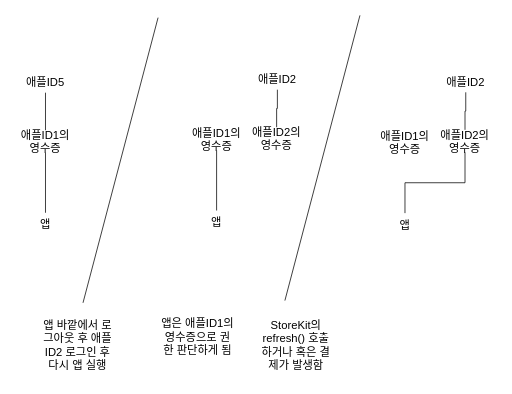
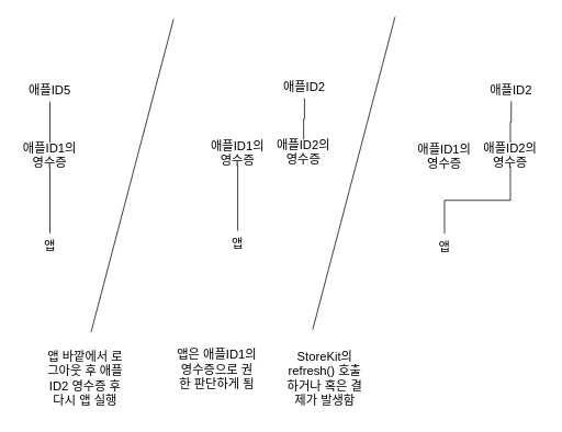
  <mxCell id="0" />
  <mxCell id="1" parent="0" />
  <mxCell id="2" style="edgeStyle=orthogonalEdgeStyle;rounded=0;orthogonalLoop=1;jettySize=auto;html=1;exitX=0.5;exitY=1;exitDx=0;exitDy=0;entryX=0.5;entryY=0;entryDx=0;entryDy=0;endArrow=none;endFill=0;" edge="1" parent="1" source="3" target="4"><mxGeometry relative="1" as="geometry" /></mxCell>
  <mxCell id="3" value="&lt;font style=&quot;font-size: 15px&quot;&gt;애플ID5&lt;/font&gt;" style="text;html=1;strokeColor=none;fillColor=none;align=center;verticalAlign=middle;whiteSpace=wrap;rounded=0;fontSize=15;" vertex="1" parent="1"><mxGeometry x="20" y="93" width="80" height="30" as="geometry" /></mxCell>
  <mxCell id="4" value="&lt;font style=&quot;font-size: 15px&quot;&gt;애플ID1의 영수증&lt;/font&gt;" style="text;html=1;strokeColor=none;fillColor=none;align=center;verticalAlign=middle;whiteSpace=wrap;rounded=0;fontSize=15;" vertex="1" parent="1"><mxGeometry x="20" y="173" width="80" height="30" as="geometry" /></mxCell>
  <mxCell id="5" style="edgeStyle=orthogonalEdgeStyle;rounded=0;orthogonalLoop=1;jettySize=auto;html=1;exitX=0.5;exitY=0;exitDx=0;exitDy=0;entryX=0.5;entryY=1;entryDx=0;entryDy=0;endArrow=none;endFill=0;" edge="1" parent="1" source="6" target="4"><mxGeometry relative="1" as="geometry" /></mxCell>
  <mxCell id="6" value="&lt;span style=&quot;font-size: 15px;&quot;&gt;앱&lt;/span&gt;" style="text;html=1;strokeColor=none;fillColor=none;align=center;verticalAlign=middle;whiteSpace=wrap;rounded=0;fontSize=15;" vertex="1" parent="1"><mxGeometry x="20" y="283" width="80" height="30" as="geometry" /></mxCell>
  <mxCell id="7" value="" style="endArrow=none;html=1;" edge="1" parent="1"><mxGeometry width="50" height="50" relative="1" as="geometry"><mxPoint x="110" y="403" as="sourcePoint" /><mxPoint x="210" y="23" as="targetPoint" /></mxGeometry></mxCell>
- <mxCell id="8" value="앱 바깥에서 로그아웃 후 애플ID2 로그인 후 다시 앱 실행" style="text;html=1;strokeColor=none;fillColor=none;align=center;verticalAlign=middle;whiteSpace=wrap;rounded=0;fontSize=15;" vertex="1" parent="1"><mxGeometry x="53" y="419" width="100" height="80" as="geometry" /></mxCell>
+ <mxCell id="8" value="앱 바깥에서 로그아웃 후 애플ID2 영수증 후 다시 앱 실행" style="text;html=1;strokeColor=none;fillColor=none;align=center;verticalAlign=middle;whiteSpace=wrap;rounded=0;fontSize=15;" vertex="1" parent="1"><mxGeometry x="53" y="419" width="100" height="80" as="geometry" /></mxCell>
  <mxCell id="9" value="&lt;font style=&quot;font-size: 15px&quot;&gt;애플ID2&lt;/font&gt;" style="text;html=1;strokeColor=none;fillColor=none;align=center;verticalAlign=middle;whiteSpace=wrap;rounded=0;fontSize=15;" vertex="1" parent="1"><mxGeometry x="329" y="89" width="80" height="30" as="geometry" /></mxCell>
  <mxCell id="10" value="&lt;font style=&quot;font-size: 15px&quot;&gt;애플ID1의 영수증&lt;/font&gt;" style="text;html=1;strokeColor=none;fillColor=none;align=center;verticalAlign=middle;whiteSpace=wrap;rounded=0;fontSize=15;" vertex="1" parent="1"><mxGeometry x="248" y="170" width="80" height="30" as="geometry" /></mxCell>
  <mxCell id="11" style="edgeStyle=orthogonalEdgeStyle;rounded=0;orthogonalLoop=1;jettySize=auto;html=1;exitX=0.5;exitY=0;exitDx=0;exitDy=0;entryX=0.5;entryY=1;entryDx=0;entryDy=0;endArrow=none;endFill=0;" edge="1" parent="1" source="12" target="10"><mxGeometry relative="1" as="geometry" /></mxCell>
  <mxCell id="12" value="&lt;span style=&quot;font-size: 15px;&quot;&gt;앱&lt;/span&gt;" style="text;html=1;strokeColor=none;fillColor=none;align=center;verticalAlign=middle;whiteSpace=wrap;rounded=0;fontSize=15;" vertex="1" parent="1"><mxGeometry x="248" y="280" width="80" height="30" as="geometry" /></mxCell>
  <mxCell id="13" value="" style="endArrow=none;html=1;" edge="1" parent="1"><mxGeometry width="50" height="50" relative="1" as="geometry"><mxPoint x="379" y="400" as="sourcePoint" /><mxPoint x="479" y="20" as="targetPoint" /></mxGeometry></mxCell>
  <mxCell id="14" value="앱은 애플ID1의 영수증으로 권한 판단하게 됨" style="text;html=1;strokeColor=none;fillColor=none;align=center;verticalAlign=middle;whiteSpace=wrap;rounded=0;fontSize=15;" vertex="1" parent="1"><mxGeometry x="213" y="423" width="100" height="50" as="geometry" /></mxCell>
  <mxCell id="15" style="edgeStyle=orthogonalEdgeStyle;rounded=0;orthogonalLoop=1;jettySize=auto;html=1;entryX=0.5;entryY=1;entryDx=0;entryDy=0;endArrow=none;endFill=0;fontSize=15;" edge="1" parent="1" source="16" target="9"><mxGeometry relative="1" as="geometry" /></mxCell>
  <mxCell id="16" value="&lt;font style=&quot;font-size: 15px&quot;&gt;애플ID2의 영수증&lt;/font&gt;" style="text;html=1;strokeColor=none;fillColor=none;align=center;verticalAlign=middle;whiteSpace=wrap;rounded=0;fontSize=15;" vertex="1" parent="1"><mxGeometry x="328" y="169" width="80" height="30" as="geometry" /></mxCell>
  <mxCell id="17" value="&lt;font style=&quot;font-size: 15px&quot;&gt;애플ID2&lt;/font&gt;" style="text;html=1;strokeColor=none;fillColor=none;align=center;verticalAlign=middle;whiteSpace=wrap;rounded=0;fontSize=15;" vertex="1" parent="1"><mxGeometry x="580" y="92.5" width="80" height="30" as="geometry" /></mxCell>
  <mxCell id="18" value="&lt;font style=&quot;font-size: 15px&quot;&gt;애플ID1의 영수증&lt;/font&gt;" style="text;html=1;strokeColor=none;fillColor=none;align=center;verticalAlign=middle;whiteSpace=wrap;rounded=0;fontSize=15;" vertex="1" parent="1"><mxGeometry x="499" y="173.5" width="80" height="30" as="geometry" /></mxCell>
  <mxCell id="19" style="edgeStyle=orthogonalEdgeStyle;rounded=0;orthogonalLoop=1;jettySize=auto;html=1;exitX=0.5;exitY=0;exitDx=0;exitDy=0;entryX=0.5;entryY=1;entryDx=0;entryDy=0;endArrow=none;endFill=0;fontSize=15;" edge="1" parent="1" source="20" target="22"><mxGeometry relative="1" as="geometry" /></mxCell>
  <mxCell id="20" value="&lt;span style=&quot;font-size: 15px;&quot;&gt;앱&lt;/span&gt;" style="text;html=1;strokeColor=none;fillColor=none;align=center;verticalAlign=middle;whiteSpace=wrap;rounded=0;fontSize=15;" vertex="1" parent="1"><mxGeometry x="499" y="283.5" width="80" height="30" as="geometry" /></mxCell>
  <mxCell id="21" style="edgeStyle=orthogonalEdgeStyle;rounded=0;orthogonalLoop=1;jettySize=auto;html=1;entryX=0.5;entryY=1;entryDx=0;entryDy=0;endArrow=none;endFill=0;fontSize=15;" edge="1" parent="1" source="22" target="17"><mxGeometry relative="1" as="geometry" /></mxCell>
  <mxCell id="22" value="&lt;font style=&quot;font-size: 15px&quot;&gt;애플ID2의 영수증&lt;/font&gt;" style="text;html=1;strokeColor=none;fillColor=none;align=center;verticalAlign=middle;whiteSpace=wrap;rounded=0;fontSize=15;" vertex="1" parent="1"><mxGeometry x="579" y="172.5" width="80" height="30" as="geometry" /></mxCell>
  <mxCell id="23" value="StoreKit의 refresh() 호출하거나 혹은 결제가 발생함" style="text;html=1;strokeColor=none;fillColor=none;align=center;verticalAlign=middle;whiteSpace=wrap;rounded=0;fontSize=15;" vertex="1" parent="1"><mxGeometry x="344" y="415.5" width="100" height="87" as="geometry" /></mxCell>
